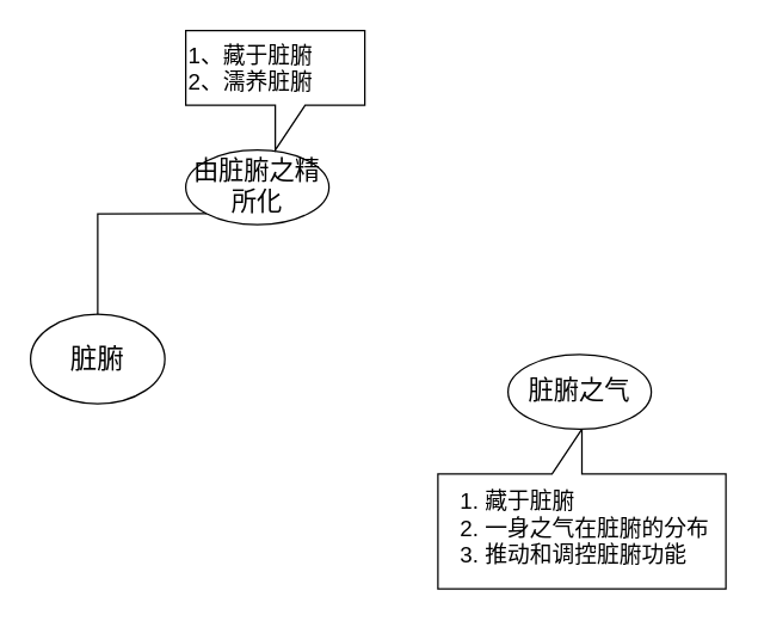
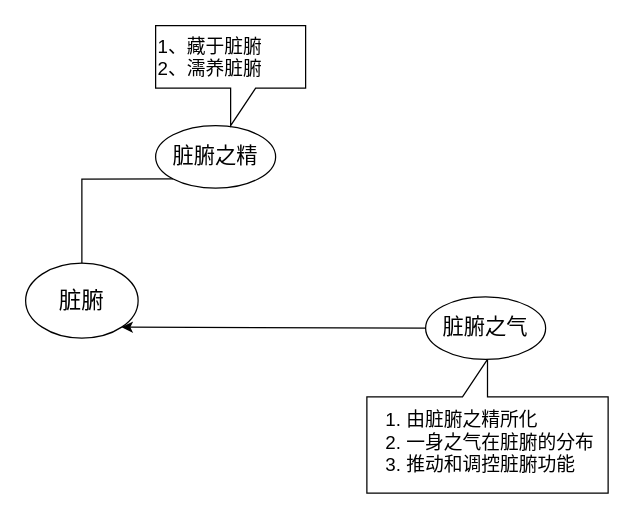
  <mxCell id="0" />
  <mxCell id="1" parent="0" />
  <mxCell id="2" value="&lt;div&gt;&lt;br&gt;&lt;/div&gt;" style="shape=callout;whiteSpace=wrap;html=1;perimeter=calloutPerimeter;align=left;fontSize=15;rotation=-180;" vertex="1" parent="1"><mxGeometry x="293" y="287" width="193" height="107" as="geometry" /></mxCell>
  <mxCell id="3" value="脏腑" style="ellipse;whiteSpace=wrap;html=1;fontSize=18;" vertex="1" parent="1"><mxGeometry x="20" y="210" width="90" height="60" as="geometry" /></mxCell>
  <mxCell id="4" style="edgeStyle=orthogonalEdgeStyle;rounded=0;orthogonalLoop=1;jettySize=auto;html=1;exitX=0;exitY=1;exitDx=0;exitDy=0;entryX=0.5;entryY=0;entryDx=0;entryDy=0;endArrow=none;" edge="1" parent="1" source="5" target="3"><mxGeometry relative="1" as="geometry" /></mxCell>
- <mxCell id="5" value="由脏腑之精所化" style="ellipse;whiteSpace=wrap;html=1;fontSize=17;" vertex="1" parent="1"><mxGeometry x="124" y="100" width="96" height="50" as="geometry" /></mxCell>
+ <mxCell id="5" value="脏腑之精" style="ellipse;whiteSpace=wrap;html=1;fontSize=17;" vertex="1" parent="1"><mxGeometry x="124" y="100" width="96" height="50" as="geometry" /></mxCell>
  <mxCell id="6" value="脏腑之气" style="ellipse;whiteSpace=wrap;html=1;fontSize=17;" vertex="1" parent="1"><mxGeometry x="340" y="237" width="96" height="50" as="geometry" /></mxCell>
+ <mxCell id="7" value="" style="endArrow=classic;html=1;rounded=0;entryX=1;entryY=1;entryDx=0;entryDy=0;exitX=0;exitY=0.5;exitDx=0;exitDy=0;" edge="1" parent="1" source="6" target="3"><mxGeometry width="50" height="50" relative="1" as="geometry"><mxPoint x="210" y="260" as="sourcePoint" /><mxPoint x="260" y="210" as="targetPoint" /></mxGeometry></mxCell>
  <mxCell id="8" value="1、藏于脏腑&lt;br style=&quot;font-size: 15px;&quot;&gt;2、濡养脏腑" style="shape=callout;whiteSpace=wrap;html=1;perimeter=calloutPerimeter;align=left;fontSize=15;" vertex="1" parent="1"><mxGeometry x="124" y="20" width="120" height="80" as="geometry" /></mxCell>
- <mxCell id="9" value="&lt;ol style=&quot;border-color: var(--border-color); font-size: 15px; text-align: left;&quot;&gt;&lt;li style=&quot;border-color: var(--border-color);&quot;&gt;藏于脏腑&lt;/li&gt;&lt;li style=&quot;border-color: var(--border-color);&quot;&gt;一身之气在脏腑的分布&lt;/li&gt;&lt;li style=&quot;border-color: var(--border-color);&quot;&gt;推动和调控脏腑功能&lt;/li&gt;&lt;/ol&gt;" style="text;html=1;strokeColor=none;fillColor=none;align=center;verticalAlign=middle;whiteSpace=wrap;rounded=0;" vertex="1" parent="1"><mxGeometry x="280" y="333" width="200" height="40" as="geometry" /></mxCell>
+ <mxCell id="9" value="&lt;ol style=&quot;border-color: var(--border-color); font-size: 15px; text-align: left;&quot;&gt;&lt;li style=&quot;border-color: var(--border-color);&quot;&gt;由脏腑之精所化&lt;/li&gt;&lt;li style=&quot;border-color: var(--border-color);&quot;&gt;一身之气在脏腑的分布&lt;/li&gt;&lt;li style=&quot;border-color: var(--border-color);&quot;&gt;推动和调控脏腑功能&lt;/li&gt;&lt;/ol&gt;" style="text;html=1;strokeColor=none;fillColor=none;align=center;verticalAlign=middle;whiteSpace=wrap;rounded=0;" vertex="1" parent="1"><mxGeometry x="280" y="333" width="200" height="40" as="geometry" /></mxCell>
